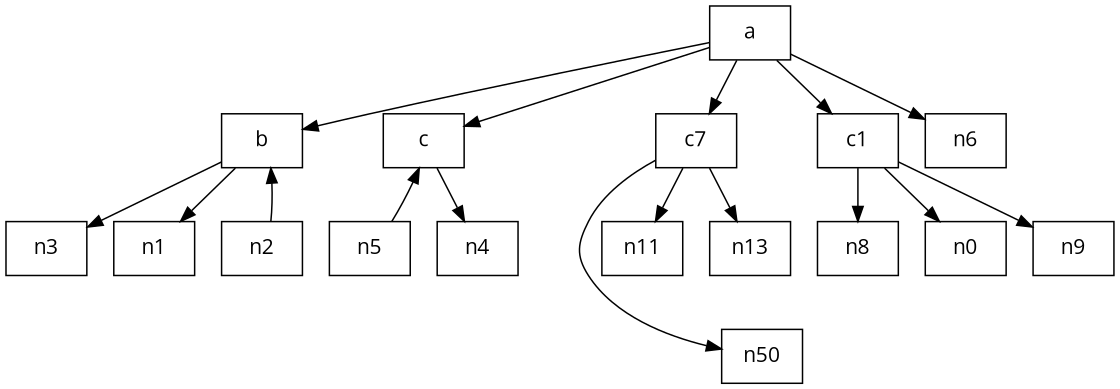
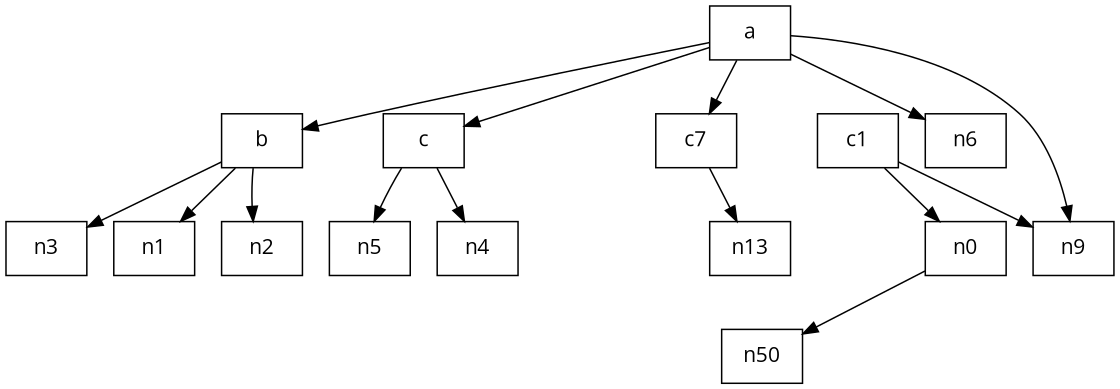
  digraph {
    fontname="Open Sans"
    node [fontname="Open Sans" shape=box]
    edge [fontname="Open Sans"]
    a
    b
    c
    c1
    c2 [label=c7]
    n6
    n1
    n2
    n3
    n4
    n5
-   n8
    n9
    n0
    n10 [label=n50]
-   n11
    n12 [label=n13]
    a -> b
    a -> c
-   a -> c1
+   a -> n9
    a -> c2
    a -> n6
    b -> n1
-   n2 -> b
+   b -> n2
    b -> n3
    c -> n4
-   n5 -> c
-   c1 -> n8
+   c -> n5
    c1 -> n9
    c1 -> n0
-   c2 -> n10
-   c2 -> n11
+   n0 -> n10
    c2 -> n12
  }
